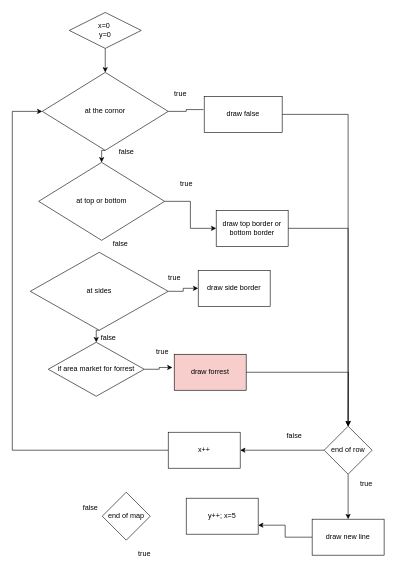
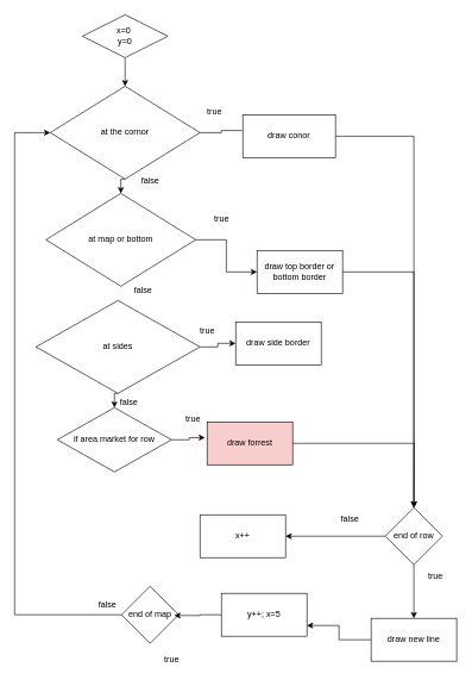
  <mxCell id="0" />
  <mxCell id="1" parent="0" />
  <mxCell id="2" style="edgeStyle=orthogonalEdgeStyle;rounded=0;orthogonalLoop=1;jettySize=auto;html=1;exitX=0.5;exitY=1;exitDx=0;exitDy=0;entryX=0.5;entryY=0;entryDx=0;entryDy=0;" edge="1" parent="1" source="3" target="5"><mxGeometry relative="1" as="geometry" /></mxCell>
  <mxCell id="3" value="x=0&amp;nbsp;&lt;br&gt;y=0" style="rhombus;whiteSpace=wrap;html=1;" vertex="1" parent="1"><mxGeometry x="115" y="20" width="120" height="60" as="geometry" /></mxCell>
  <mxCell id="4" style="edgeStyle=orthogonalEdgeStyle;rounded=0;orthogonalLoop=1;jettySize=auto;html=1;exitX=0.5;exitY=1;exitDx=0;exitDy=0;entryX=0.5;entryY=0;entryDx=0;entryDy=0;" edge="1" parent="1" source="5" target="7"><mxGeometry relative="1" as="geometry" /></mxCell>
  <mxCell id="5" value="at the cornor" style="rhombus;whiteSpace=wrap;html=1;" vertex="1" parent="1"><mxGeometry x="70" y="120" width="210" height="130" as="geometry" /></mxCell>
  <mxCell id="6" style="edgeStyle=orthogonalEdgeStyle;rounded=0;orthogonalLoop=1;jettySize=auto;html=1;exitX=1;exitY=0.5;exitDx=0;exitDy=0;entryX=0;entryY=0.5;entryDx=0;entryDy=0;" edge="1" parent="1" source="7" target="9"><mxGeometry relative="1" as="geometry" /></mxCell>
- <mxCell id="7" value="at top or bottom" style="rhombus;whiteSpace=wrap;html=1;" vertex="1" parent="1"><mxGeometry x="64" y="270" width="210" height="130" as="geometry" /></mxCell>
+ <mxCell id="7" value="at map or bottom" style="rhombus;whiteSpace=wrap;html=1;" vertex="1" parent="1"><mxGeometry x="64" y="270" width="210" height="130" as="geometry" /></mxCell>
  <mxCell id="8" style="edgeStyle=orthogonalEdgeStyle;rounded=0;orthogonalLoop=1;jettySize=auto;html=1;entryX=0.5;entryY=0;entryDx=0;entryDy=0;" edge="1" parent="1" source="9" target="30"><mxGeometry relative="1" as="geometry"><mxPoint x="580" y="335" as="targetPoint" /></mxGeometry></mxCell>
  <mxCell id="9" value="&lt;div&gt;draw top border or bottom border&lt;/div&gt;" style="rounded=0;whiteSpace=wrap;html=1;" vertex="1" parent="1"><mxGeometry x="360" y="350" width="120" height="60" as="geometry" /></mxCell>
  <mxCell id="10" style="edgeStyle=orthogonalEdgeStyle;rounded=0;orthogonalLoop=1;jettySize=auto;html=1;exitX=1;exitY=0.5;exitDx=0;exitDy=0;entryX=0.5;entryY=0;entryDx=0;entryDy=0;" edge="1" parent="1" source="11" target="30"><mxGeometry relative="1" as="geometry" /></mxCell>
- <mxCell id="11" value="&lt;div&gt;draw false&lt;/div&gt;" style="whiteSpace=wrap;html=1;" vertex="1" parent="1"><mxGeometry x="340" y="160" width="130" height="60" as="geometry" /></mxCell>
+ <mxCell id="11" value="&lt;div&gt;draw conor&lt;/div&gt;" style="whiteSpace=wrap;html=1;" vertex="1" parent="1"><mxGeometry x="340" y="160" width="130" height="60" as="geometry" /></mxCell>
  <mxCell id="12" style="edgeStyle=orthogonalEdgeStyle;rounded=0;orthogonalLoop=1;jettySize=auto;html=1;exitX=0.5;exitY=1;exitDx=0;exitDy=0;entryX=0.5;entryY=0;entryDx=0;entryDy=0;" edge="1" parent="1" source="14" target="16"><mxGeometry relative="1" as="geometry" /></mxCell>
  <mxCell id="13" style="edgeStyle=orthogonalEdgeStyle;rounded=0;orthogonalLoop=1;jettySize=auto;html=1;exitX=1;exitY=0.5;exitDx=0;exitDy=0;entryX=0;entryY=0.5;entryDx=0;entryDy=0;" edge="1" parent="1" source="14" target="15"><mxGeometry relative="1" as="geometry" /></mxCell>
  <mxCell id="14" value="at sides" style="rhombus;whiteSpace=wrap;html=1;" vertex="1" parent="1"><mxGeometry x="50" y="420" width="230" height="130" as="geometry" /></mxCell>
  <mxCell id="15" value="draw side border" style="whiteSpace=wrap;html=1;" vertex="1" parent="1"><mxGeometry x="330" y="450" width="120" height="60" as="geometry" /></mxCell>
- <mxCell id="16" value="if area market for forrest" style="rhombus;whiteSpace=wrap;html=1;" vertex="1" parent="1"><mxGeometry x="80" y="570" width="160" height="90" as="geometry" /></mxCell>
+ <mxCell id="16" value="if area market for row" style="rhombus;whiteSpace=wrap;html=1;" vertex="1" parent="1"><mxGeometry x="80" y="570" width="160" height="90" as="geometry" /></mxCell>
  <mxCell id="17" style="edgeStyle=orthogonalEdgeStyle;rounded=0;orthogonalLoop=1;jettySize=auto;html=1;exitX=1;exitY=0.5;exitDx=0;exitDy=0;" edge="1" parent="1" source="18"><mxGeometry relative="1" as="geometry"><mxPoint x="580" y="710" as="targetPoint" /></mxGeometry></mxCell>
  <mxCell id="18" value="draw forrest" style="whiteSpace=wrap;html=1;fillColor=#f8cecc;" vertex="1" parent="1"><mxGeometry x="290" y="590" width="120" height="60" as="geometry" /></mxCell>
  <mxCell id="19" style="edgeStyle=orthogonalEdgeStyle;rounded=0;orthogonalLoop=1;jettySize=auto;html=1;exitX=1;exitY=0.5;exitDx=0;exitDy=0;entryX=-0.008;entryY=0.367;entryDx=0;entryDy=0;entryPerimeter=0;endArrow=none;" edge="1" parent="1" source="5" target="11"><mxGeometry relative="1" as="geometry" /></mxCell>
  <mxCell id="20" style="edgeStyle=orthogonalEdgeStyle;rounded=0;orthogonalLoop=1;jettySize=auto;html=1;exitX=1;exitY=0.5;exitDx=0;exitDy=0;entryX=-0.025;entryY=0.367;entryDx=0;entryDy=0;entryPerimeter=0;" edge="1" parent="1" source="16" target="18"><mxGeometry relative="1" as="geometry" /></mxCell>
  <mxCell id="21" value="false" style="text;html=1;align=center;verticalAlign=middle;resizable=0;points=[];autosize=1;strokeColor=none;fillColor=none;" vertex="1" parent="1"><mxGeometry x="185" y="238" width="50" height="30" as="geometry" /></mxCell>
  <mxCell id="22" value="false&lt;div&gt;&lt;br&gt;&lt;/div&gt;" style="text;html=1;align=center;verticalAlign=middle;resizable=0;points=[];autosize=1;strokeColor=none;fillColor=none;" vertex="1" parent="1"><mxGeometry x="175" y="393" width="50" height="40" as="geometry" /></mxCell>
  <mxCell id="23" value="false" style="text;html=1;align=center;verticalAlign=middle;resizable=0;points=[];autosize=1;strokeColor=none;fillColor=none;" vertex="1" parent="1"><mxGeometry x="155" y="548" width="50" height="30" as="geometry" /></mxCell>
  <mxCell id="24" value="true&lt;div&gt;&lt;br&gt;&lt;/div&gt;" style="text;html=1;align=center;verticalAlign=middle;resizable=0;points=[];autosize=1;strokeColor=none;fillColor=none;" vertex="1" parent="1"><mxGeometry x="280" y="143" width="40" height="40" as="geometry" /></mxCell>
  <mxCell id="25" value="true&lt;div&gt;&lt;br&gt;&lt;/div&gt;" style="text;html=1;align=center;verticalAlign=middle;resizable=0;points=[];autosize=1;strokeColor=none;fillColor=none;" vertex="1" parent="1"><mxGeometry x="290" y="293" width="40" height="40" as="geometry" /></mxCell>
  <mxCell id="26" value="true" style="text;html=1;align=center;verticalAlign=middle;resizable=0;points=[];autosize=1;strokeColor=none;fillColor=none;" vertex="1" parent="1"><mxGeometry x="270" y="448" width="40" height="30" as="geometry" /></mxCell>
  <mxCell id="27" value="true&lt;div&gt;&lt;br&gt;&lt;/div&gt;" style="text;html=1;align=center;verticalAlign=middle;resizable=0;points=[];autosize=1;strokeColor=none;fillColor=none;" vertex="1" parent="1"><mxGeometry x="250" y="573" width="40" height="40" as="geometry" /></mxCell>
  <mxCell id="28" style="edgeStyle=orthogonalEdgeStyle;rounded=0;orthogonalLoop=1;jettySize=auto;html=1;exitX=0;exitY=0.5;exitDx=0;exitDy=0;entryX=1;entryY=0.5;entryDx=0;entryDy=0;" edge="1" parent="1" source="30" target="32"><mxGeometry relative="1" as="geometry" /></mxCell>
  <mxCell id="29" style="edgeStyle=orthogonalEdgeStyle;rounded=0;orthogonalLoop=1;jettySize=auto;html=1;exitX=0.5;exitY=1;exitDx=0;exitDy=0;entryX=0.5;entryY=0;entryDx=0;entryDy=0;" edge="1" parent="1" source="30" target="34"><mxGeometry relative="1" as="geometry" /></mxCell>
  <mxCell id="30" value="end of row" style="rhombus;whiteSpace=wrap;html=1;" vertex="1" parent="1"><mxGeometry x="540" y="710" width="80" height="80" as="geometry" /></mxCell>
- <mxCell id="31" style="edgeStyle=orthogonalEdgeStyle;rounded=0;orthogonalLoop=1;jettySize=auto;html=1;exitX=0;exitY=0.5;exitDx=0;exitDy=0;entryX=0;entryY=0.5;entryDx=0;entryDy=0;" edge="1" parent="1" source="32" target="5"><mxGeometry relative="1" as="geometry"><mxPoint x="-30" y="180" as="targetPoint" /><Array as="points"><mxPoint x="20" y="750" /><mxPoint x="20" y="185" /></Array></mxGeometry></mxCell>
  <mxCell id="32" value="x++" style="whiteSpace=wrap;html=1;" vertex="1" parent="1"><mxGeometry x="280" y="720" width="120" height="60" as="geometry" /></mxCell>
  <mxCell id="33" style="edgeStyle=orthogonalEdgeStyle;rounded=0;orthogonalLoop=1;jettySize=auto;html=1;exitX=0;exitY=0.5;exitDx=0;exitDy=0;entryX=1;entryY=0.75;entryDx=0;entryDy=0;" edge="1" parent="1" source="34" target="35"><mxGeometry relative="1" as="geometry" /></mxCell>
  <mxCell id="34" value="draw new line" style="whiteSpace=wrap;html=1;" vertex="1" parent="1"><mxGeometry x="520" y="865" width="120" height="60" as="geometry" /></mxCell>
  <mxCell id="35" value="y++; x=5" style="whiteSpace=wrap;html=1;" vertex="1" parent="1"><mxGeometry x="310" y="830" width="120" height="60" as="geometry" /></mxCell>
+ <mxCell id="36" style="edgeStyle=orthogonalEdgeStyle;rounded=0;orthogonalLoop=1;jettySize=auto;html=1;exitX=0;exitY=0.5;exitDx=0;exitDy=0;entryX=0;entryY=0.5;entryDx=0;entryDy=0;" edge="1" parent="1" source="37" target="5"><mxGeometry relative="1" as="geometry"><mxPoint x="20" y="180" as="targetPoint" /><Array as="points"><mxPoint x="20" y="860" /><mxPoint x="20" y="185" /></Array></mxGeometry></mxCell>
  <mxCell id="37" value="end of map" style="rhombus;whiteSpace=wrap;html=1;" vertex="1" parent="1"><mxGeometry x="170" y="820" width="80" height="80" as="geometry" /></mxCell>
  <mxCell id="38" value="" style="endArrow=classic;html=1;rounded=0;strokeColor=none;" edge="1" parent="1"><mxGeometry width="50" height="50" relative="1" as="geometry"><mxPoint x="100" y="730" as="sourcePoint" /><mxPoint x="150" y="680" as="targetPoint" /></mxGeometry></mxCell>
+ <mxCell id="39" style="edgeStyle=orthogonalEdgeStyle;rounded=0;orthogonalLoop=1;jettySize=auto;html=1;exitX=0;exitY=0.5;exitDx=0;exitDy=0;entryX=0.925;entryY=0.513;entryDx=0;entryDy=0;entryPerimeter=0;" edge="1" parent="1" source="35" target="37"><mxGeometry relative="1" as="geometry" /></mxCell>
  <mxCell id="40" value="false&lt;div&gt;&lt;br&gt;&lt;/div&gt;" style="text;html=1;align=center;verticalAlign=middle;resizable=0;points=[];autosize=1;strokeColor=none;fillColor=none;" vertex="1" parent="1"><mxGeometry x="465" y="713" width="50" height="40" as="geometry" /></mxCell>
  <mxCell id="41" value="false&lt;div&gt;&lt;br&gt;&lt;/div&gt;" style="text;html=1;align=center;verticalAlign=middle;resizable=0;points=[];autosize=1;strokeColor=none;fillColor=none;" vertex="1" parent="1"><mxGeometry x="125" y="833" width="50" height="40" as="geometry" /></mxCell>
  <mxCell id="42" value="true" style="text;html=1;align=center;verticalAlign=middle;resizable=0;points=[];autosize=1;strokeColor=none;fillColor=none;" vertex="1" parent="1"><mxGeometry x="220" y="908" width="40" height="30" as="geometry" /></mxCell>
  <mxCell id="43" value="true&lt;div&gt;&lt;br&gt;&lt;/div&gt;" style="text;html=1;align=center;verticalAlign=middle;resizable=0;points=[];autosize=1;strokeColor=none;fillColor=none;" vertex="1" parent="1"><mxGeometry x="590" y="793" width="40" height="40" as="geometry" /></mxCell>
